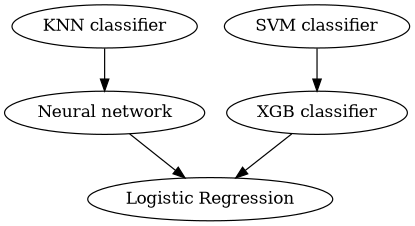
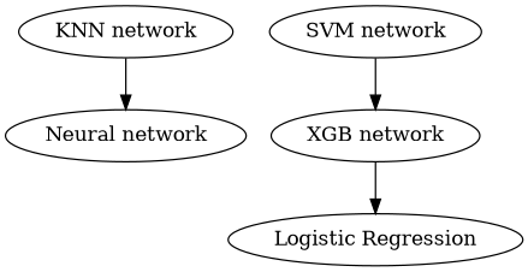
  digraph {
    rankdir=TB
-   "KNN classifier"
+   "KNN classifier" [label="KNN network"]
    "Neural network"
    "Logistic Regression"
-   "SVM classifier"
-   "XGB classifier"
+   "SVM classifier" [label="SVM network"]
+   "XGB classifier" [label="XGB network"]
    "KNN classifier" -> "Neural network"
-   "Neural network" -> "Logistic Regression"
    "SVM classifier" -> "XGB classifier"
    "XGB classifier" -> "Logistic Regression"
  }
